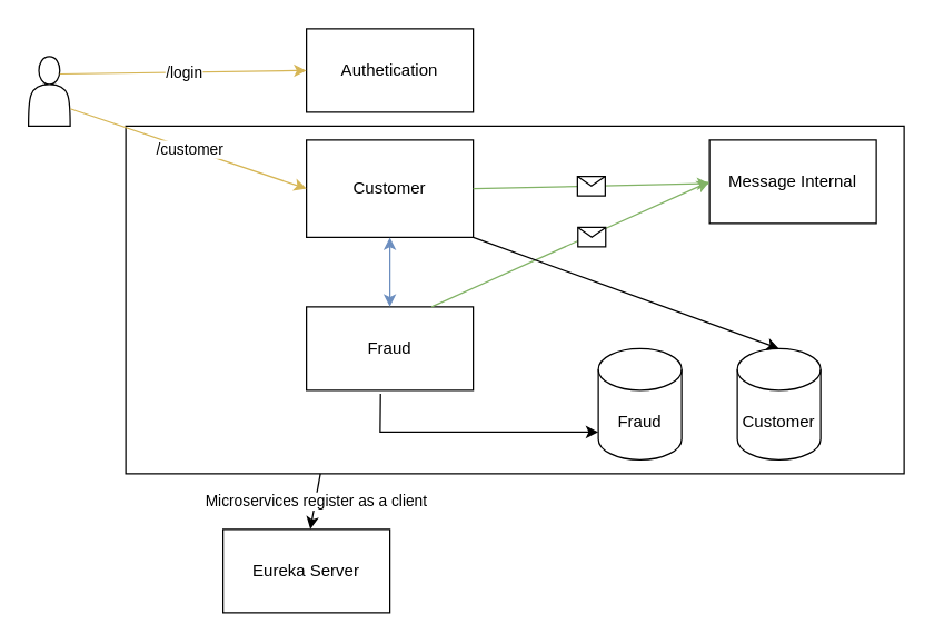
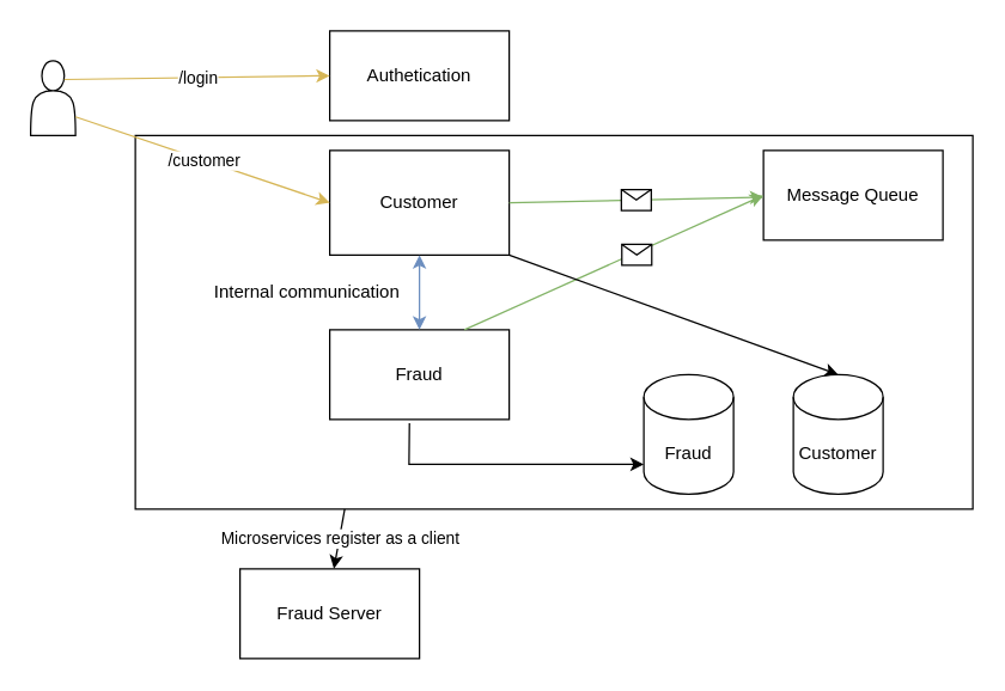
  <mxCell id="0" />
  <mxCell id="1" parent="0" />
  <mxCell id="2" value="" style="rounded=0;whiteSpace=wrap;html=1;fillColor=#FFFFFF;" parent="1" vertex="1"><mxGeometry x="90" y="90" width="560" height="250" as="geometry" /></mxCell>
  <mxCell id="3" value="" style="shape=actor;whiteSpace=wrap;html=1;fillColor=#FFFFFF;" parent="1" vertex="1"><mxGeometry x="20" y="40" width="30" height="50" as="geometry" /></mxCell>
  <mxCell id="4" value="Customer" style="rounded=0;whiteSpace=wrap;html=1;fillColor=#FFFFFF;" parent="1" vertex="1"><mxGeometry x="220" y="100" width="120" height="70" as="geometry" /></mxCell>
  <mxCell id="5" value="" style="endArrow=classic;html=1;rounded=0;exitX=1;exitY=0.75;exitDx=0;exitDy=0;entryX=0;entryY=0.5;entryDx=0;entryDy=0;fillColor=#fff2cc;strokeColor=#d6b656;" parent="1" source="3" target="4" edge="1"><mxGeometry relative="1" as="geometry"><mxPoint x="380" y="320" as="sourcePoint" /><mxPoint x="480" y="320" as="targetPoint" /></mxGeometry></mxCell>
  <mxCell id="6" value="/customer&lt;br&gt;" style="edgeLabel;resizable=0;html=1;align=center;verticalAlign=middle;fillColor=#FFFFFF;" parent="5" connectable="0" vertex="1"><mxGeometry relative="1" as="geometry" /></mxCell>
  <mxCell id="7" value="Authetication" style="rounded=0;whiteSpace=wrap;html=1;fillColor=#FFFFFF;" parent="1" vertex="1"><mxGeometry x="220" y="20" width="120" height="60" as="geometry" /></mxCell>
  <mxCell id="8" value="" style="endArrow=classic;html=1;rounded=0;exitX=0.75;exitY=0.25;exitDx=0;exitDy=0;exitPerimeter=0;entryX=0;entryY=0.5;entryDx=0;entryDy=0;fillColor=#fff2cc;strokeColor=#d6b656;" parent="1" source="3" target="7" edge="1"><mxGeometry relative="1" as="geometry"><mxPoint x="40" y="260" as="sourcePoint" /><mxPoint x="140" y="260" as="targetPoint" /></mxGeometry></mxCell>
  <mxCell id="9" value="/login" style="edgeLabel;resizable=0;html=1;align=center;verticalAlign=middle;fillColor=#FFFFFF;" parent="8" connectable="0" vertex="1"><mxGeometry relative="1" as="geometry" /></mxCell>
  <mxCell id="10" value="Fraud" style="rounded=0;whiteSpace=wrap;html=1;fillColor=#FFFFFF;" parent="1" vertex="1"><mxGeometry x="220" y="220" width="120" height="60" as="geometry" /></mxCell>
  <mxCell id="11" value="" style="endArrow=classic;startArrow=classic;html=1;rounded=0;exitX=0.5;exitY=0;exitDx=0;exitDy=0;fillColor=#dae8fc;strokeColor=#6c8ebf;" parent="1" source="10" target="4" edge="1"><mxGeometry width="50" height="50" relative="1" as="geometry"><mxPoint x="340" y="210" as="sourcePoint" /><mxPoint x="390" y="160" as="targetPoint" /></mxGeometry></mxCell>
- <mxCell id="13" value="Message Internal" style="rounded=0;whiteSpace=wrap;html=1;fillColor=#FFFFFF;" parent="1" vertex="1"><mxGeometry x="510" y="100" width="120" height="60" as="geometry" /></mxCell>
+ <mxCell id="12" value="Internal communication" style="text;html=1;strokeColor=none;fillColor=none;align=center;verticalAlign=middle;whiteSpace=wrap;rounded=0;" parent="1" vertex="1"><mxGeometry x="140" y="180" width="130" height="30" as="geometry" /></mxCell>
+ <mxCell id="13" value="Message Queue" style="rounded=0;whiteSpace=wrap;html=1;fillColor=#FFFFFF;" parent="1" vertex="1"><mxGeometry x="510" y="100" width="120" height="60" as="geometry" /></mxCell>
  <mxCell id="14" value="Customer" style="shape=cylinder3;whiteSpace=wrap;html=1;boundedLbl=1;backgroundOutline=1;size=15;fillColor=#FFFFFF;" parent="1" vertex="1"><mxGeometry x="530" y="250" width="60" height="80" as="geometry" /></mxCell>
  <mxCell id="15" value="Fraud" style="shape=cylinder3;whiteSpace=wrap;html=1;boundedLbl=1;backgroundOutline=1;size=15;fillColor=#FFFFFF;" parent="1" vertex="1"><mxGeometry x="430" y="250" width="60" height="80" as="geometry" /></mxCell>
- <mxCell id="16" value="Eureka Server" style="rounded=0;whiteSpace=wrap;html=1;fillColor=#FFFFFF;" parent="1" vertex="1"><mxGeometry x="160" y="380" width="120" height="60" as="geometry" /></mxCell>
+ <mxCell id="16" value="Fraud Server" style="rounded=0;whiteSpace=wrap;html=1;fillColor=#FFFFFF;" parent="1" vertex="1"><mxGeometry x="160" y="380" width="120" height="60" as="geometry" /></mxCell>
  <mxCell id="17" value="" style="endArrow=classic;html=1;rounded=0;exitX=0.25;exitY=1;exitDx=0;exitDy=0;entryX=0.523;entryY=-0.003;entryDx=0;entryDy=0;entryPerimeter=0;" parent="1" source="2" target="16" edge="1"><mxGeometry relative="1" as="geometry"><mxPoint x="300" y="330" as="sourcePoint" /><mxPoint x="280" y="500" as="targetPoint" /></mxGeometry></mxCell>
  <mxCell id="18" value="Microservices register as a client" style="edgeLabel;resizable=0;html=1;align=center;verticalAlign=middle;fillColor=#FFFFFF;" parent="17" connectable="0" vertex="1"><mxGeometry relative="1" as="geometry" /></mxCell>
  <mxCell id="19" value="" style="endArrow=classic;html=1;rounded=0;exitX=1;exitY=0.5;exitDx=0;exitDy=0;fillColor=#d5e8d4;strokeColor=#82b366;" edge="1" parent="1" source="4" target="13"><mxGeometry relative="1" as="geometry"><mxPoint x="350" y="200" as="sourcePoint" /><mxPoint x="450" y="200" as="targetPoint" /></mxGeometry></mxCell>
  <mxCell id="20" value="" style="shape=message;html=1;outlineConnect=0;" vertex="1" parent="19"><mxGeometry width="20" height="14" relative="1" as="geometry"><mxPoint x="-10" y="-7" as="offset" /></mxGeometry></mxCell>
  <mxCell id="21" value="" style="endArrow=classic;html=1;rounded=0;exitX=0.75;exitY=0;exitDx=0;exitDy=0;fillColor=#d5e8d4;strokeColor=#82b366;entryX=0;entryY=0.5;entryDx=0;entryDy=0;" edge="1" parent="1" source="10" target="13"><mxGeometry relative="1" as="geometry"><mxPoint x="400" y="215" as="sourcePoint" /><mxPoint x="610" y="215" as="targetPoint" /></mxGeometry></mxCell>
  <mxCell id="22" value="" style="shape=message;html=1;outlineConnect=0;" vertex="1" parent="21"><mxGeometry width="20" height="14" relative="1" as="geometry"><mxPoint x="5" y="-12" as="offset" /></mxGeometry></mxCell>
  <mxCell id="23" value="" style="endArrow=classic;html=1;rounded=0;exitX=0.444;exitY=1.042;exitDx=0;exitDy=0;exitPerimeter=0;" edge="1" parent="1" source="10"><mxGeometry width="50" height="50" relative="1" as="geometry"><mxPoint x="480" y="280" as="sourcePoint" /><mxPoint x="430" y="310" as="targetPoint" /><Array as="points"><mxPoint x="273" y="310" /></Array></mxGeometry></mxCell>
  <mxCell id="24" value="" style="endArrow=classic;html=1;rounded=0;exitX=1;exitY=1;exitDx=0;exitDy=0;" edge="1" parent="1" source="4"><mxGeometry width="50" height="50" relative="1" as="geometry"><mxPoint x="480" y="280" as="sourcePoint" /><mxPoint x="560" y="250" as="targetPoint" /><Array as="points"><mxPoint x="560" y="250" /></Array></mxGeometry></mxCell>
